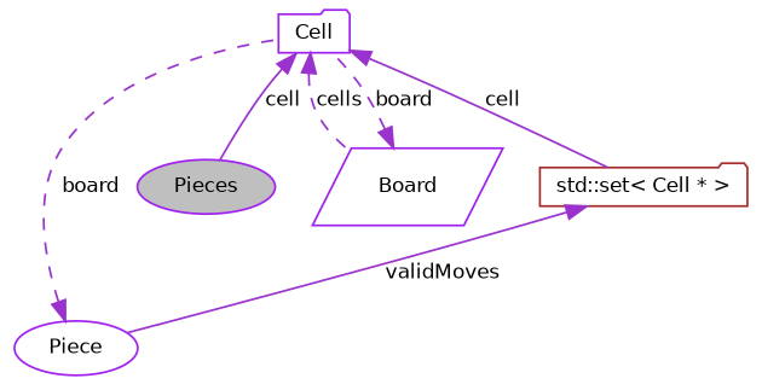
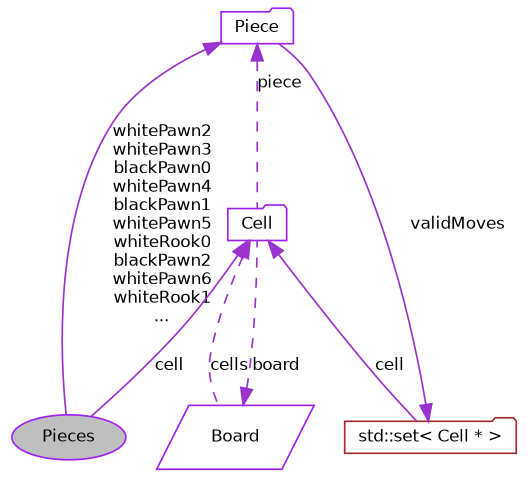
  digraph {
    node [color=purple fontname=Helvetica fontsize=10 shape=ellipse]
    edge [color=darkorchid3 dir=back fontname=Helvetica fontsize=10 labelfontname=Helvetica labelfontsize=10 style=solid]
    n1 [fillcolor=grey75 fontcolor=black height=0.2 label=Pieces style=filled width=0.4]
-   n2 [height=0.2 label=Piece width=0.4]
+   n2 [height=0.2 label=Piece shape=folder width=0.4]
    n3 [height=0.2 label=Cell shape=folder width=0.4]
    n4 [height=0.2 label=Board shape=parallelogram width=0.4]
    n5 [color=brown height=0.2 label="std::set\< Cell * \>" shape=folder width=0.4]
-   n2 -> n3 [label=board style=dashed]
+   n2 -> n1 [label="whitePawn2\nwhitePawn3\nblackPawn0\nwhitePawn4\nblackPawn1\nwhitePawn5\nwhiteRook0\nblackPawn2\nwhitePawn6\nwhiteRook1\n..."]
+   n2 -> n3 [label=piece style=dashed]
    n3 -> n1 [label=cell]
    n3 -> n4 [label=cells style=dashed]
    n3 -> n5 [label=cell]
    n4 -> n3 [label=board style=dashed]
    n5 -> n2 [label=validMoves]
  }
